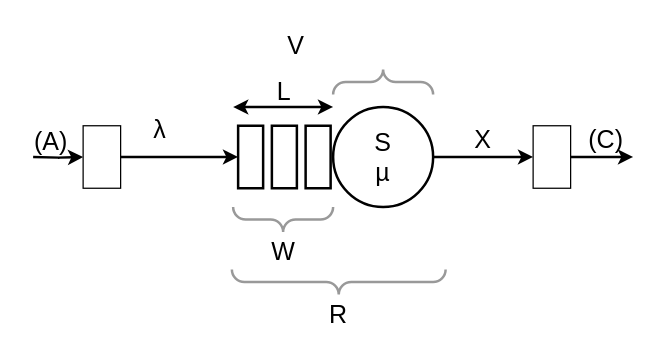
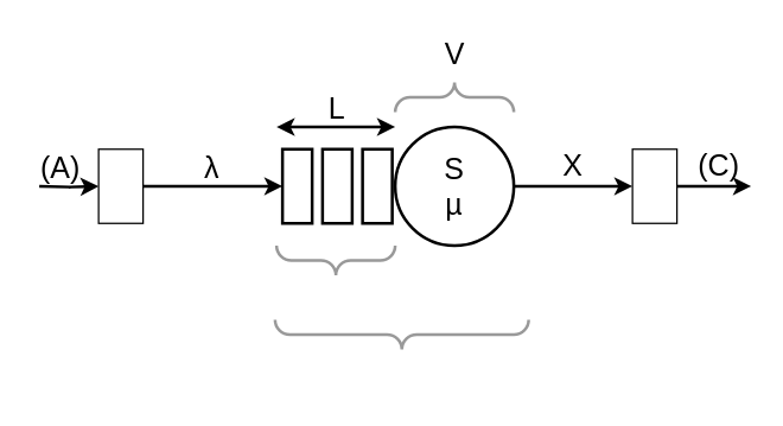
  <mxCell id="0" />
  <mxCell id="1" parent="0" />
  <mxCell id="2" value="&lt;div&gt;&lt;font style=&quot;font-size: 20px&quot;&gt;S&lt;/font&gt;&lt;/div&gt;&lt;div&gt;&lt;font style=&quot;font-size: 20px&quot;&gt;µ&lt;br&gt;&lt;/font&gt;&lt;/div&gt;" style="ellipse;whiteSpace=wrap;html=1;aspect=fixed;strokeWidth=2;" vertex="1" parent="1"><mxGeometry x="266" y="85" width="80" height="80" as="geometry" /></mxCell>
  <mxCell id="3" value="" style="endArrow=classic;html=1;rounded=0;exitX=1;exitY=0.5;exitDx=0;exitDy=0;targetPerimeterSpacing=0;strokeWidth=2;" edge="1" parent="1" source="2"><mxGeometry width="50" height="50" relative="1" as="geometry"><mxPoint x="196" y="215" as="sourcePoint" /><mxPoint x="426" y="125" as="targetPoint" /></mxGeometry></mxCell>
  <mxCell id="4" value="" style="edgeStyle=orthogonalEdgeStyle;rounded=0;orthogonalLoop=1;jettySize=auto;html=1;fontSize=20;targetPerimeterSpacing=0;strokeWidth=2;" edge="1" parent="1" source="5"><mxGeometry relative="1" as="geometry"><mxPoint x="506" y="125" as="targetPoint" /></mxGeometry></mxCell>
  <mxCell id="5" value="" style="rounded=0;whiteSpace=wrap;html=1;fontSize=20;" vertex="1" parent="1"><mxGeometry x="426" y="100" width="30" height="50" as="geometry" /></mxCell>
  <mxCell id="6" value="X" style="text;html=1;strokeColor=none;fillColor=none;align=center;verticalAlign=middle;whiteSpace=wrap;rounded=0;fontSize=20;" vertex="1" parent="1"><mxGeometry x="356" y="95" width="60" height="30" as="geometry" /></mxCell>
  <mxCell id="7" value="(C)" style="text;html=1;align=center;verticalAlign=middle;resizable=0;points=[];autosize=1;strokeColor=none;fillColor=none;fontSize=20;" vertex="1" parent="1"><mxGeometry x="464" y="95" width="40" height="30" as="geometry" /></mxCell>
  <mxCell id="8" value="" style="verticalLabelPosition=bottom;shadow=0;dashed=0;align=center;html=1;verticalAlign=top;strokeWidth=2;shape=mxgraph.mockup.markup.curlyBrace;strokeColor=#999999;fontSize=20;" vertex="1" parent="1"><mxGeometry x="266" y="55" width="80" height="20" as="geometry" /></mxCell>
- <mxCell id="9" value="&lt;div&gt;V&lt;/div&gt;" style="text;html=1;align=center;verticalAlign=middle;resizable=0;points=[];autosize=1;strokeColor=none;fillColor=none;fontSize=20;" vertex="1" parent="1"><mxGeometry x="221" y="20" width="30" height="30" as="geometry" /></mxCell>
+ <mxCell id="9" value="&lt;div&gt;V&lt;/div&gt;" style="text;html=1;align=center;verticalAlign=middle;resizable=0;points=[];autosize=1;strokeColor=none;fillColor=none;fontSize=20;" vertex="1" parent="1"><mxGeometry x="291" y="20" width="30" height="30" as="geometry" /></mxCell>
  <mxCell id="10" value="" style="group" vertex="1" connectable="0" parent="1"><mxGeometry x="190" y="100" width="74" height="50" as="geometry" /></mxCell>
  <mxCell id="11" value="" style="rounded=0;whiteSpace=wrap;html=1;fontSize=20;strokeWidth=2;" vertex="1" parent="10"><mxGeometry width="20" height="50" as="geometry" /></mxCell>
  <mxCell id="12" value="" style="rounded=0;whiteSpace=wrap;html=1;fontSize=20;strokeWidth=2;" vertex="1" parent="10"><mxGeometry x="27" width="20" height="50" as="geometry" /></mxCell>
  <mxCell id="13" value="" style="rounded=0;whiteSpace=wrap;html=1;fontSize=20;strokeWidth=2;" vertex="1" parent="10"><mxGeometry x="54" width="20" height="50" as="geometry" /></mxCell>
  <mxCell id="14" value="" style="group" vertex="1" connectable="0" parent="1"><mxGeometry x="186" y="165" width="80" height="50" as="geometry" /></mxCell>
  <mxCell id="15" value="" style="verticalLabelPosition=bottom;shadow=0;dashed=0;align=center;html=1;verticalAlign=top;strokeWidth=2;shape=mxgraph.mockup.markup.curlyBrace;strokeColor=#999999;fontSize=20;flipV=1;" vertex="1" parent="14"><mxGeometry width="80" height="20" as="geometry" /></mxCell>
- <mxCell id="16" value="W" style="text;html=1;align=center;verticalAlign=middle;resizable=0;points=[];autosize=1;strokeColor=none;fillColor=none;fontSize=20;flipV=1;" vertex="1" parent="14"><mxGeometry x="25" y="20" width="30" height="30" as="geometry" /></mxCell>
  <mxCell id="17" value="" style="endArrow=classic;html=1;rounded=0;fontSize=20;targetPerimeterSpacing=0;strokeWidth=2;entryX=0;entryY=0.5;entryDx=0;entryDy=0;" edge="1" parent="1" target="11"><mxGeometry width="50" height="50" relative="1" as="geometry"><mxPoint x="96" y="125" as="sourcePoint" /><mxPoint x="206" y="165" as="targetPoint" /></mxGeometry></mxCell>
- <mxCell id="18" value="λ " style="text;html=1;align=center;verticalAlign=middle;resizable=0;points=[];autosize=1;strokeColor=none;fillColor=none;fontSize=20;" vertex="1" parent="1"><mxGeometry x="112" y="87" width="30" height="30" as="geometry" /></mxCell>
+ <mxCell id="18" value="λ " style="text;html=1;align=center;verticalAlign=middle;resizable=0;points=[];autosize=1;strokeColor=none;fillColor=none;fontSize=20;" vertex="1" parent="1"><mxGeometry x="127" y="97" width="30" height="30" as="geometry" /></mxCell>
  <mxCell id="19" value="" style="rounded=0;whiteSpace=wrap;html=1;fontSize=20;" vertex="1" parent="1"><mxGeometry x="66" y="100" width="30" height="50" as="geometry" /></mxCell>
  <mxCell id="20" value="" style="edgeStyle=orthogonalEdgeStyle;rounded=0;orthogonalLoop=1;jettySize=auto;html=1;fontSize=20;targetPerimeterSpacing=0;strokeWidth=2;" edge="1" parent="1"><mxGeometry relative="1" as="geometry"><mxPoint x="26" y="125" as="sourcePoint" /><mxPoint x="66" y="125" as="targetPoint" /></mxGeometry></mxCell>
  <mxCell id="21" value="(A)" style="text;html=1;align=center;verticalAlign=middle;resizable=0;points=[];autosize=1;strokeColor=none;fillColor=none;fontSize=20;" vertex="1" parent="1"><mxGeometry x="20" y="97" width="40" height="30" as="geometry" /></mxCell>
  <mxCell id="22" value="" style="group" vertex="1" connectable="0" parent="1"><mxGeometry x="185" y="215" width="171" height="50" as="geometry" /></mxCell>
  <mxCell id="23" value="" style="verticalLabelPosition=bottom;shadow=0;dashed=0;align=center;html=1;verticalAlign=top;strokeWidth=2;shape=mxgraph.mockup.markup.curlyBrace;strokeColor=#999999;fontSize=20;flipV=1;" vertex="1" parent="22"><mxGeometry width="171" height="20" as="geometry" /></mxCell>
- <mxCell id="24" value="R" style="text;html=1;align=center;verticalAlign=middle;resizable=0;points=[];autosize=1;strokeColor=none;fillColor=none;fontSize=20;flipV=1;" vertex="1" parent="22"><mxGeometry x="70.438" y="20" width="30" height="30" as="geometry" /></mxCell>
  <mxCell id="25" value="L" style="text;html=1;strokeColor=none;fillColor=none;align=center;verticalAlign=middle;whiteSpace=wrap;rounded=0;fontSize=20;" vertex="1" parent="1"><mxGeometry x="197" y="57" width="60" height="30" as="geometry" /></mxCell>
  <mxCell id="26" value="" style="endArrow=classic;startArrow=classic;html=1;rounded=0;fontSize=20;targetPerimeterSpacing=0;strokeWidth=2;entryX=1;entryY=0.75;entryDx=0;entryDy=0;" edge="1" parent="1"><mxGeometry width="50" height="50" relative="1" as="geometry"><mxPoint x="186" y="85" as="sourcePoint" /><mxPoint x="266" y="85" as="targetPoint" /></mxGeometry></mxCell>
